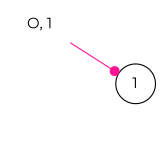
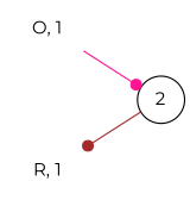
  digraph {
    fontname=Montserrat
    rankdir=LR
    node [fillcolor=white fontcolor=black fontname=Montserrat shape=plaintext style=filled]
    edge [fontname=Montserrat style=invis]
    n1 [label="O, 1"]
    nilam2 [style=invis fillcolor="" fontcolor=""]
-   n4 [label=1 shape=circle]
+   n3 [label="R, 1"]
+   n4 [label=2 shape=circle]
    subgraph sub_1 {
      rank=same
      n1
      nilam2
+     n3
    }
    n1 -> nilam2
    n1 -> n4 [arrowhead=dot color=deeppink style=""]
+   nilam2 -> n3
    n4 -> nilam2
+   n4 -> n3 [arrowhead=dot color=brown style=""]
  }
